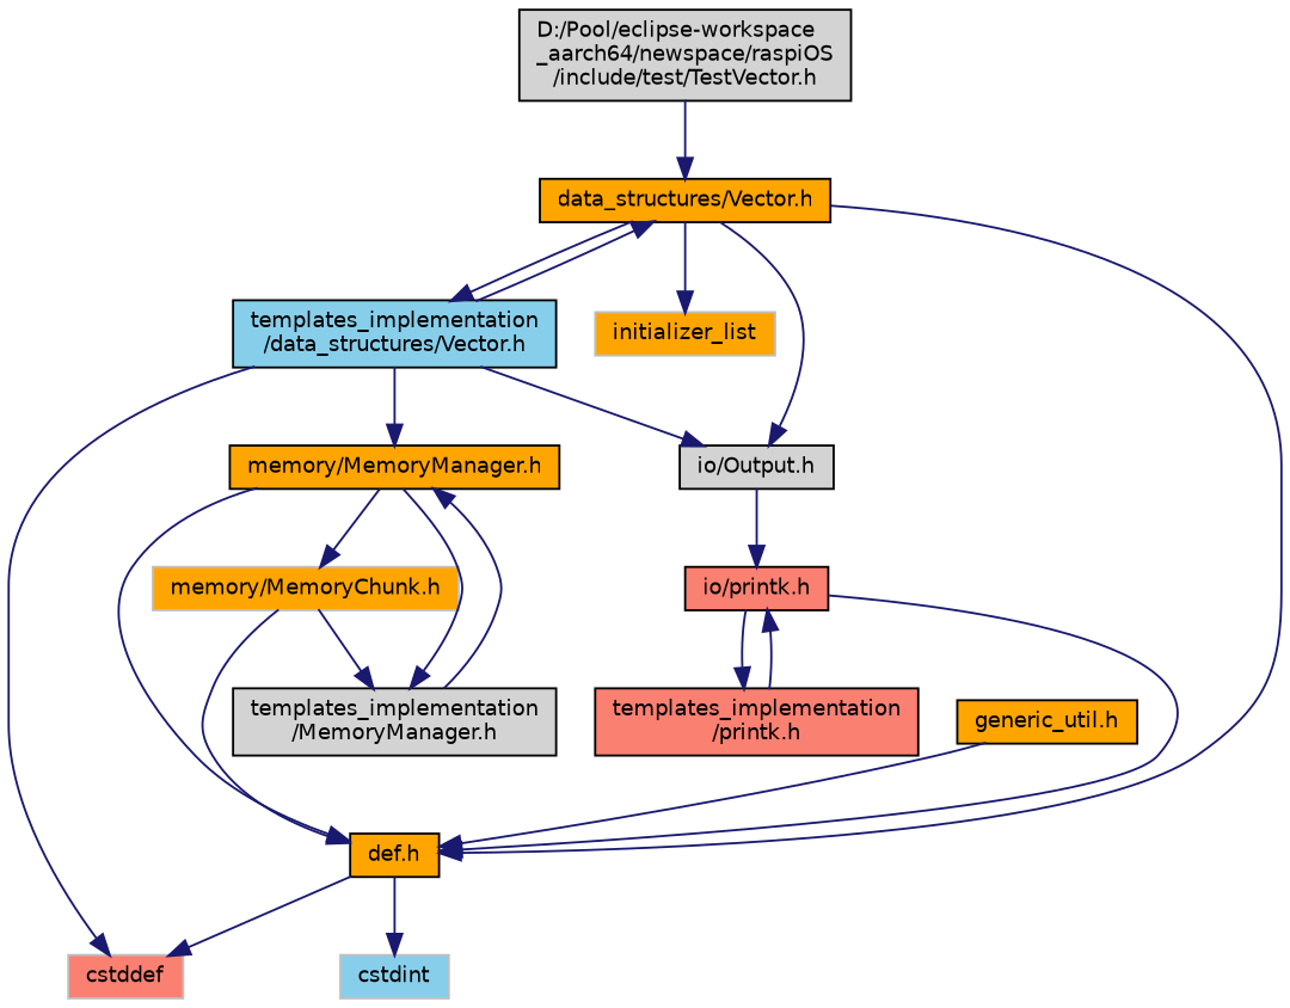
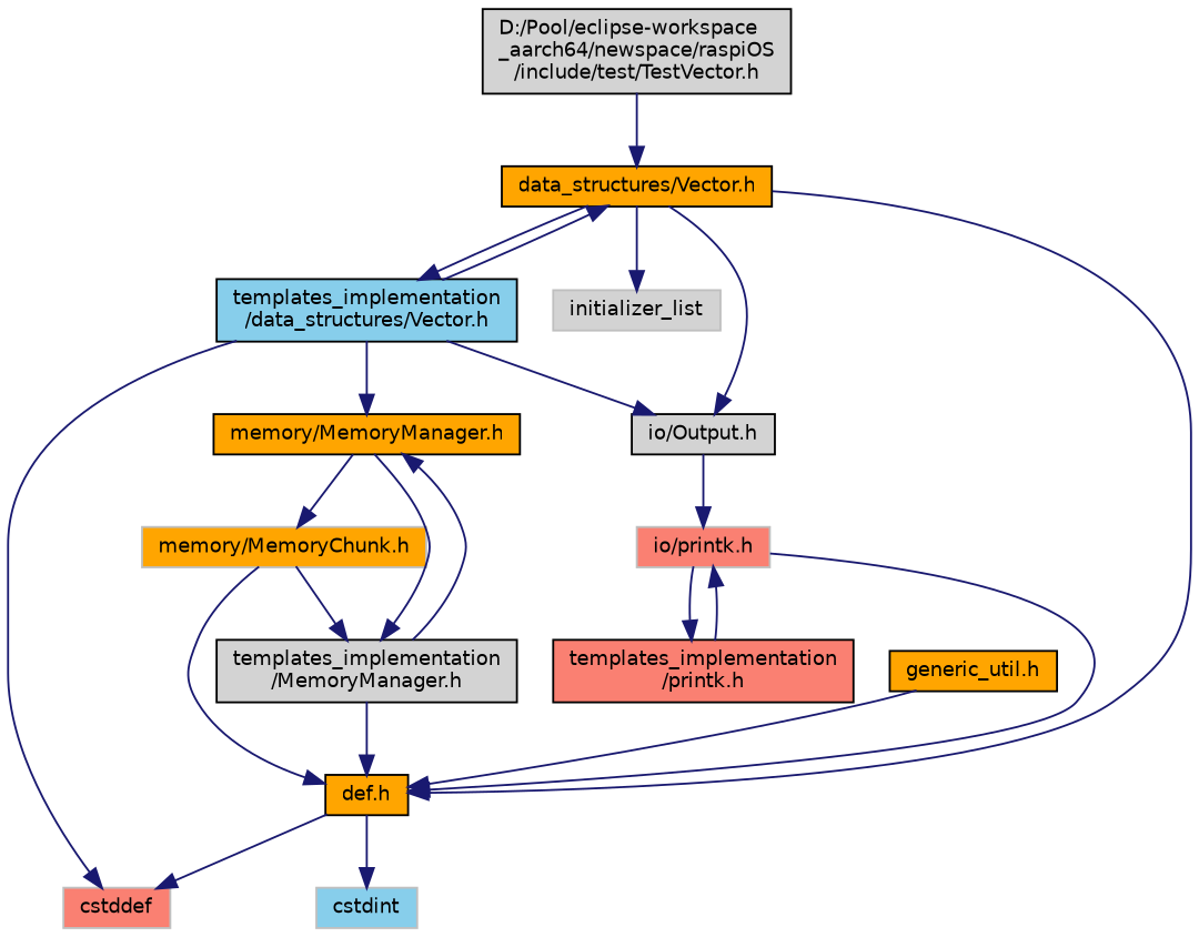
  digraph {
    node [color=black fillcolor=orange fontname=Helvetica fontsize=10 shape=record style=filled]
    edge [color=midnightblue fontname=Helvetica fontsize=10 labelfontname=Helvetica labelfontsize=10 style=solid]
    n1 [fillcolor=lightgrey fontcolor=black height=0.2 label="D:/Pool/eclipse-workspace\l_aarch64/newspace/raspiOS\l/include/test/TestVector.h" width=0.4]
    n2 [height=0.2 label="data_structures/Vector.h" width=0.4]
    n3 [height=0.2 label="def.h" width=0.4]
-   n4 [color=grey75 height=0.2 label=initializer_list width=0.4]
+   n4 [color=grey75 fillcolor=lightgrey height=0.2 label=initializer_list width=0.4]
    n5 [fillcolor=lightgrey height=0.2 label="io/Output.h" width=0.4]
    n6 [fillcolor=skyblue height=0.2 label="templates_implementation\l/data_structures/Vector.h" width=0.4]
    n7 [color=grey75 fillcolor=salmon height=0.2 label=cstddef width=0.4]
    n8 [color=grey75 fillcolor=skyblue height=0.2 label=cstdint width=0.4]
-   n9 [fillcolor=salmon height=0.2 label="io/printk.h" width=0.4]
+   n9 [color=grey75 fillcolor=salmon height=0.2 label="io/printk.h" width=0.4]
    n10 [height=0.2 label="memory/MemoryManager.h" width=0.4]
    n11 [fillcolor=salmon height=0.2 label="templates_implementation\l/printk.h" width=0.4]
    n12 [color=grey75 height=0.2 label="memory/MemoryChunk.h" width=0.4]
    n13 [fillcolor=lightgrey height=0.2 label="templates_implementation\l/MemoryManager.h" width=0.4]
    n14 [height=0.2 label="generic_util.h" width=0.4]
    n1 -> n2
    n2 -> n3
    n2 -> n4
    n2 -> n5
    n2 -> n6
    n3 -> n7
    n3 -> n8
    n5 -> n9
    n6 -> n2
    n6 -> n5
    n6 -> n7
    n6 -> n10
    n9 -> n3
    n9 -> n11
-   n10 -> n3
+   n13 -> n3
    n10 -> n12
    n10 -> n13
    n11 -> n9
    n12 -> n3
    n12 -> n13
    n13 -> n10
    n14 -> n3
  }
